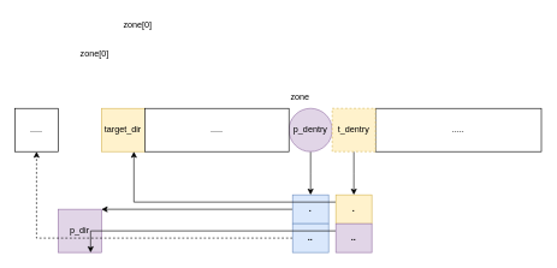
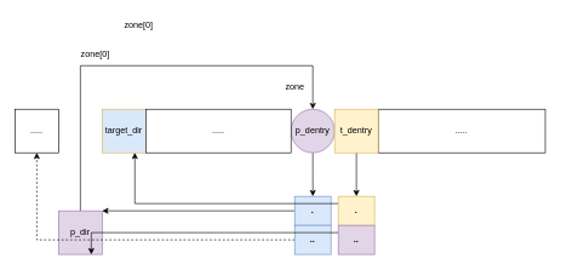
  <mxCell id="0" />
  <mxCell id="1" parent="0" />
+ <mxCell id="2" style="edgeStyle=orthogonalEdgeStyle;rounded=0;orthogonalLoop=1;jettySize=auto;html=1;" edge="1" parent="1" source="3" target="7"><mxGeometry relative="1" as="geometry"><Array as="points"><mxPoint x="110" y="90" /><mxPoint x="430" y="90" /></Array></mxGeometry></mxCell>
  <mxCell id="3" value="p_dir" style="rounded=0;whiteSpace=wrap;html=1;fillColor=#e1d5e7;strokeColor=#9673a6;" vertex="1" parent="1"><mxGeometry x="80" y="290" width="60" height="60" as="geometry" /></mxCell>
- <mxCell id="4" value="target_dir" style="rounded=0;whiteSpace=wrap;html=1;fillColor=#fff2cc;strokeColor=#d6b656;" vertex="1" parent="1"><mxGeometry x="140" y="150" width="60" height="60" as="geometry" /></mxCell>
- <mxCell id="5" value="zone" style="text;html=1;align=center;verticalAlign=middle;resizable=0;points=[];autosize=1;strokeColor=none;fillColor=none;" vertex="1" parent="1"><mxGeometry x="390" y="120" width="50" height="30" as="geometry" /></mxCell>
+ <mxCell id="4" value="target_dir" style="rounded=0;whiteSpace=wrap;html=1;fillColor=#dae8fc;strokeColor=#d6b656;" vertex="1" parent="1"><mxGeometry x="140" y="150" width="60" height="60" as="geometry" /></mxCell>
+ <mxCell id="5" value="zone" style="text;html=1;align=center;verticalAlign=middle;resizable=0;points=[];autosize=1;strokeColor=none;fillColor=none;" vertex="1" parent="1"><mxGeometry x="380" y="105" width="50" height="30" as="geometry" /></mxCell>
  <mxCell id="6" value="" style="edgeStyle=orthogonalEdgeStyle;rounded=0;orthogonalLoop=1;jettySize=auto;html=1;" edge="1" parent="1" source="7"><mxGeometry relative="1" as="geometry"><mxPoint x="430" y="270" as="targetPoint" /></mxGeometry></mxCell>
  <mxCell id="7" value="p_dentry" style="ellipse;whiteSpace=wrap;html=1;fillColor=#e1d5e7;strokeColor=#9673a6;" vertex="1" parent="1"><mxGeometry x="400" y="150" width="60" height="60" as="geometry" /></mxCell>
  <mxCell id="8" style="edgeStyle=orthogonalEdgeStyle;rounded=0;orthogonalLoop=1;jettySize=auto;html=1;" edge="1" parent="1" source="9" target="3"><mxGeometry relative="1" as="geometry"><Array as="points"><mxPoint x="110" y="290" /></Array></mxGeometry></mxCell>
  <mxCell id="9" value="&lt;b&gt;.&lt;/b&gt;" style="rounded=0;whiteSpace=wrap;html=1;fillColor=#dae8fc;strokeColor=#6c8ebf;" vertex="1" parent="1"><mxGeometry x="405" y="270" width="50" height="40" as="geometry" /></mxCell>
  <mxCell id="10" style="edgeStyle=orthogonalEdgeStyle;rounded=0;orthogonalLoop=1;jettySize=auto;html=1;dashed=1;" edge="1" parent="1" source="11" target="12"><mxGeometry relative="1" as="geometry" /></mxCell>
  <mxCell id="11" value="&lt;b&gt;..&lt;/b&gt;" style="rounded=0;whiteSpace=wrap;html=1;fillColor=#dae8fc;strokeColor=#6c8ebf;" vertex="1" parent="1"><mxGeometry x="405" y="310" width="50" height="40" as="geometry" /></mxCell>
  <mxCell id="12" value="....." style="rounded=0;whiteSpace=wrap;html=1;" vertex="1" parent="1"><mxGeometry x="20" y="150" width="60" height="60" as="geometry" /></mxCell>
  <mxCell id="13" value="....." style="rounded=0;whiteSpace=wrap;html=1;" vertex="1" parent="1"><mxGeometry x="200" y="150" width="200" height="60" as="geometry" /></mxCell>
  <mxCell id="14" value="....." style="rounded=0;whiteSpace=wrap;html=1;" vertex="1" parent="1"><mxGeometry x="520" y="150" width="230" height="60" as="geometry" /></mxCell>
  <mxCell id="15" style="edgeStyle=orthogonalEdgeStyle;rounded=0;orthogonalLoop=1;jettySize=auto;html=1;entryX=0.5;entryY=0;entryDx=0;entryDy=0;" edge="1" parent="1" source="16"><mxGeometry relative="1" as="geometry"><mxPoint x="490" y="270" as="targetPoint" /></mxGeometry></mxCell>
- <mxCell id="16" value="t_dentry" style="rounded=0;whiteSpace=wrap;html=1;fillColor=#fff2cc;strokeColor=#d6b656;dashed=1;" vertex="1" parent="1"><mxGeometry x="460" y="150" width="60" height="60" as="geometry" /></mxCell>
+ <mxCell id="16" value="t_dentry" style="rounded=0;whiteSpace=wrap;html=1;fillColor=#fff2cc;strokeColor=#d6b656;" vertex="1" parent="1"><mxGeometry x="460" y="150" width="60" height="60" as="geometry" /></mxCell>
  <mxCell id="17" value="zone[0]" style="text;html=1;align=center;verticalAlign=middle;resizable=0;points=[];autosize=1;strokeColor=none;fillColor=none;" vertex="1" parent="1"><mxGeometry x="100" y="60" width="60" height="30" as="geometry" /></mxCell>
  <mxCell id="18" style="edgeStyle=orthogonalEdgeStyle;rounded=0;orthogonalLoop=1;jettySize=auto;html=1;entryX=0.75;entryY=1;entryDx=0;entryDy=0;" edge="1" parent="1" source="19" target="4"><mxGeometry relative="1" as="geometry"><Array as="points"><mxPoint x="185" y="280" /></Array></mxGeometry></mxCell>
  <mxCell id="19" value="&lt;b&gt;.&lt;/b&gt;" style="rounded=0;whiteSpace=wrap;html=1;fillColor=#fff2cc;strokeColor=#d6b656;" vertex="1" parent="1"><mxGeometry x="465" y="270" width="50" height="40" as="geometry" /></mxCell>
  <mxCell id="20" style="edgeStyle=orthogonalEdgeStyle;rounded=0;orthogonalLoop=1;jettySize=auto;html=1;entryX=0.75;entryY=1;entryDx=0;entryDy=0;" edge="1" parent="1" source="21" target="3"><mxGeometry relative="1" as="geometry"><Array as="points"><mxPoint x="125" y="320" /></Array></mxGeometry></mxCell>
  <mxCell id="21" value="&lt;b&gt;..&lt;/b&gt;" style="rounded=0;whiteSpace=wrap;html=1;fillColor=#e1d5e7;strokeColor=#9673a6;" vertex="1" parent="1"><mxGeometry x="465" y="310" width="50" height="40" as="geometry" /></mxCell>
  <mxCell id="22" value="zone[0]" style="text;html=1;align=center;verticalAlign=middle;resizable=0;points=[];autosize=1;strokeColor=none;fillColor=none;" vertex="1" parent="1"><mxGeometry x="160" y="20" width="60" height="30" as="geometry" /></mxCell>
